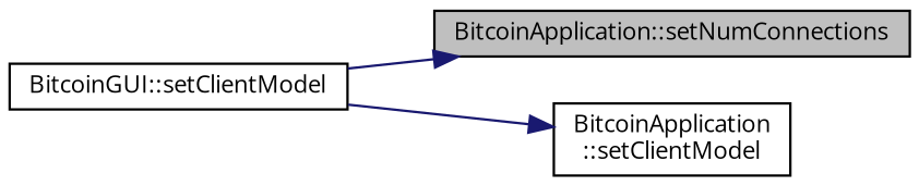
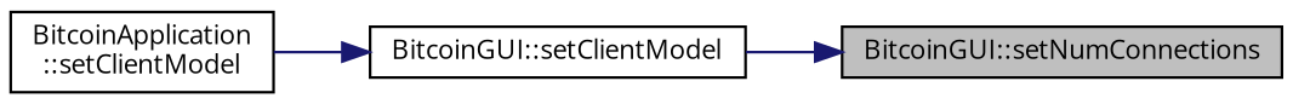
  digraph {
    fontname="Open Sans"
    rankdir=RL
    node [color=black fillcolor=white fontname="Open Sans" fontsize=10 shape=record style=filled]
    edge [color=midnightblue dir=back fontname="Open Sans" fontsize=10 labelfontname=Helvetica labelfontsize=10 style=solid]
-   n1 [fillcolor=grey75 fontcolor=black height=0.2 label="BitcoinApplication::setNumConnections" width=0.4]
+   n1 [fillcolor=grey75 fontcolor=black height=0.2 label="BitcoinGUI::setNumConnections" width=0.4]
    n2 [height=0.2 label="BitcoinGUI::setClientModel" width=0.4]
    n3 [height=0.2 label="BitcoinApplication\l::setClientModel" width=0.4]
    n1 -> n2
-   n3 -> n2
+   n2 -> n3
  }
